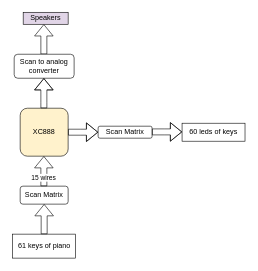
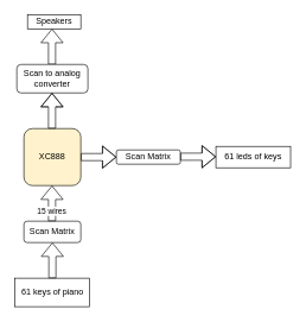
  <mxCell id="0" />
  <mxCell id="1" parent="0" />
  <mxCell id="2" value="XC888" style="rounded=1;whiteSpace=wrap;html=1;fillColor=#fff2cc;" parent="1" vertex="1"><mxGeometry x="33" y="180" width="80" height="80" as="geometry" /></mxCell>
  <mxCell id="3" value="" style="shape=flexArrow;endArrow=classic;html=1;" parent="1" edge="1"><mxGeometry width="50" height="50" relative="1" as="geometry"><mxPoint x="72.5" y="90" as="sourcePoint" /><mxPoint x="72.5" y="40" as="targetPoint" /></mxGeometry></mxCell>
  <mxCell id="4" value="Scan to analog converter" style="rounded=1;whiteSpace=wrap;html=1;" parent="1" vertex="1"><mxGeometry x="23" y="90" width="100" height="40" as="geometry" /></mxCell>
  <mxCell id="5" value="" style="shape=flexArrow;endArrow=classic;html=1;exitX=0.5;exitY=0;exitDx=0;exitDy=0;" parent="1" edge="1"><mxGeometry width="50" height="50" relative="1" as="geometry"><mxPoint x="72.5" y="180" as="sourcePoint" /><mxPoint x="72.5" y="130" as="targetPoint" /><Array as="points"><mxPoint x="72.5" y="170" /></Array></mxGeometry></mxCell>
  <mxCell id="6" value="61 keys of piano" style="rounded=0;whiteSpace=wrap;html=1;" parent="1" vertex="1"><mxGeometry x="20.5" y="390" width="105" height="40" as="geometry" /></mxCell>
  <mxCell id="7" value="Scan Matrix" style="rounded=1;whiteSpace=wrap;html=1;" parent="1" vertex="1"><mxGeometry x="33" y="310" width="80" height="30" as="geometry" /></mxCell>
  <mxCell id="8" value="" style="shape=flexArrow;endArrow=classic;html=1;exitX=0.5;exitY=0;exitDx=0;exitDy=0;" parent="1" source="6" edge="1"><mxGeometry width="50" height="50" relative="1" as="geometry"><mxPoint x="72.5" y="370" as="sourcePoint" /><mxPoint x="73" y="340" as="targetPoint" /></mxGeometry></mxCell>
  <mxCell id="9" value="" style="shape=flexArrow;endArrow=classic;html=1;exitX=0.5;exitY=0;exitDx=0;exitDy=0;entryX=0.5;entryY=1;entryDx=0;entryDy=0;" parent="1" edge="1"><mxGeometry width="50" height="50" relative="1" as="geometry"><mxPoint x="72.5" y="310" as="sourcePoint" /><mxPoint x="72.5" y="260" as="targetPoint" /></mxGeometry></mxCell>
  <mxCell id="10" value="15 wires" style="edgeLabel;html=1;align=center;verticalAlign=middle;resizable=0;points=[];" parent="9" vertex="1" connectable="0"><mxGeometry x="-0.408" y="1" relative="1" as="geometry"><mxPoint as="offset" /></mxGeometry></mxCell>
  <mxCell id="11" value="" style="shape=flexArrow;endArrow=classic;html=1;exitX=1;exitY=0.5;exitDx=0;exitDy=0;entryX=0;entryY=0.5;entryDx=0;entryDy=0;" parent="1" source="2" target="12" edge="1"><mxGeometry width="50" height="50" relative="1" as="geometry"><mxPoint x="103" y="180" as="sourcePoint" /><mxPoint x="103" y="130" as="targetPoint" /><Array as="points"><mxPoint x="133" y="220" /></Array></mxGeometry></mxCell>
  <mxCell id="12" value="Scan Matrix" style="rounded=1;whiteSpace=wrap;html=1;" parent="1" vertex="1"><mxGeometry x="163" y="210" width="90" height="20" as="geometry" /></mxCell>
  <mxCell id="13" value="" style="shape=flexArrow;endArrow=classic;html=1;exitX=1;exitY=0.5;exitDx=0;exitDy=0;entryX=0;entryY=0.5;entryDx=0;entryDy=0;" parent="1" edge="1"><mxGeometry width="50" height="50" relative="1" as="geometry"><mxPoint x="253" y="219.5" as="sourcePoint" /><mxPoint x="303" y="219.5" as="targetPoint" /><Array as="points"><mxPoint x="273" y="219.5" /></Array></mxGeometry></mxCell>
- <mxCell id="14" value="60 leds of keys" style="rounded=0;whiteSpace=wrap;html=1;" parent="1" vertex="1"><mxGeometry x="303" y="205" width="105" height="30" as="geometry" /></mxCell>
- <mxCell id="15" value="Speakers" style="rounded=0;whiteSpace=wrap;html=1;fillColor=#e1d5e7;" parent="1" vertex="1"><mxGeometry x="38" y="20" width="75" height="20" as="geometry" /></mxCell>
+ <mxCell id="14" value="61 leds of keys" style="rounded=0;whiteSpace=wrap;html=1;" parent="1" vertex="1"><mxGeometry x="303" y="205" width="105" height="30" as="geometry" /></mxCell>
+ <mxCell id="15" value="Speakers" style="rounded=0;whiteSpace=wrap;html=1;" parent="1" vertex="1"><mxGeometry x="38" y="20" width="75" height="20" as="geometry" /></mxCell>
